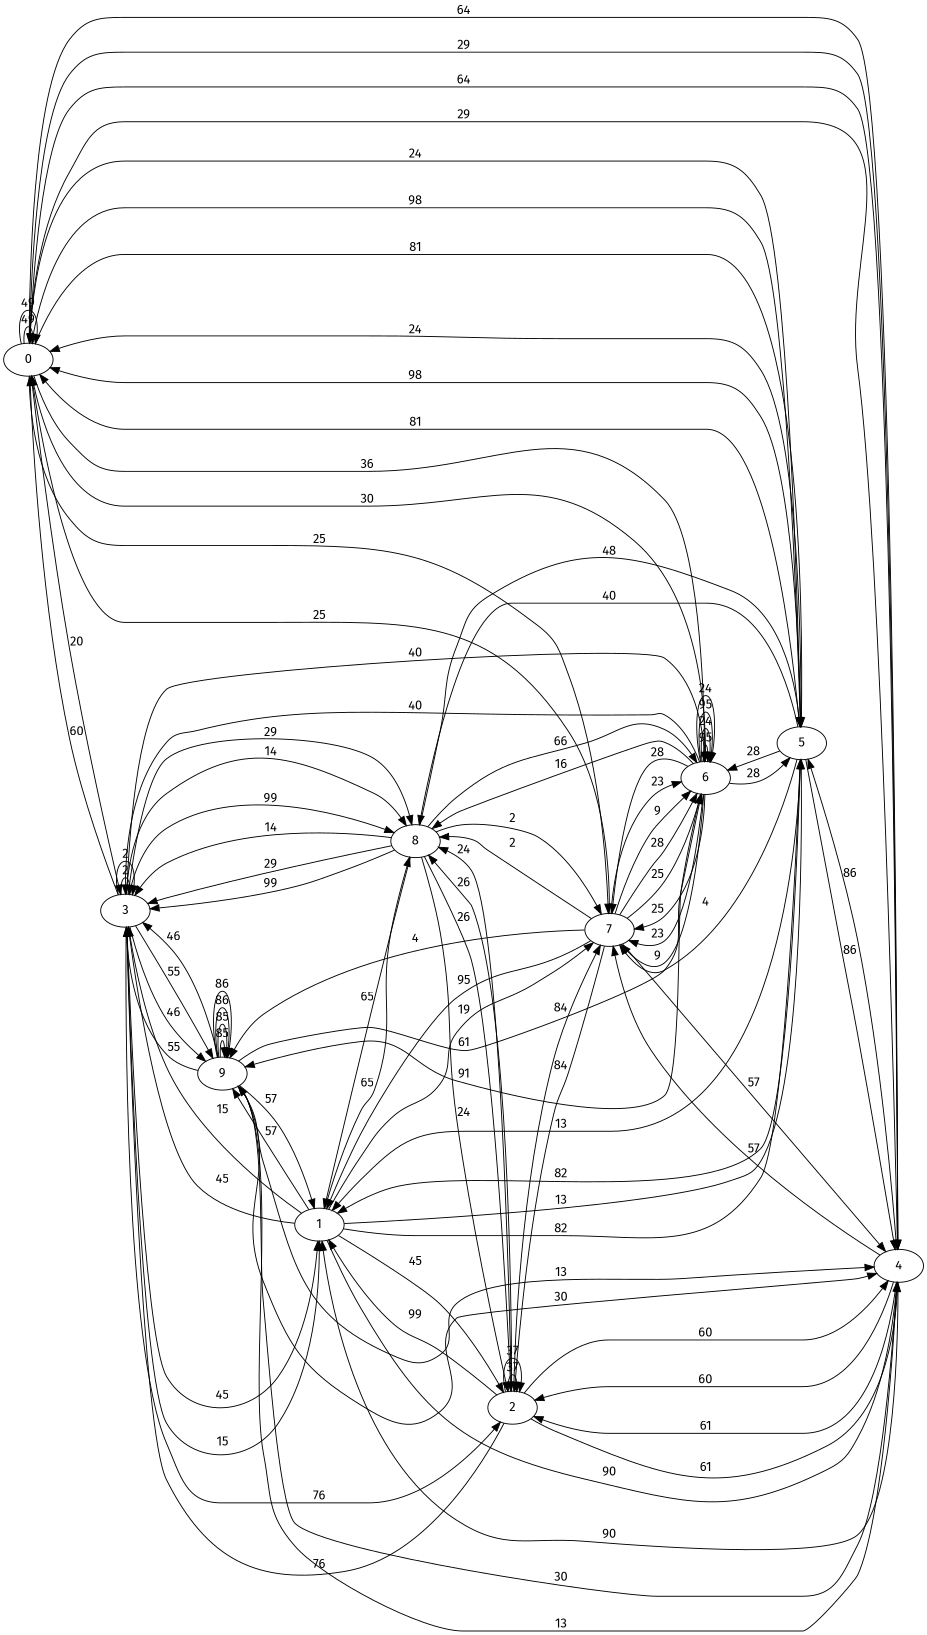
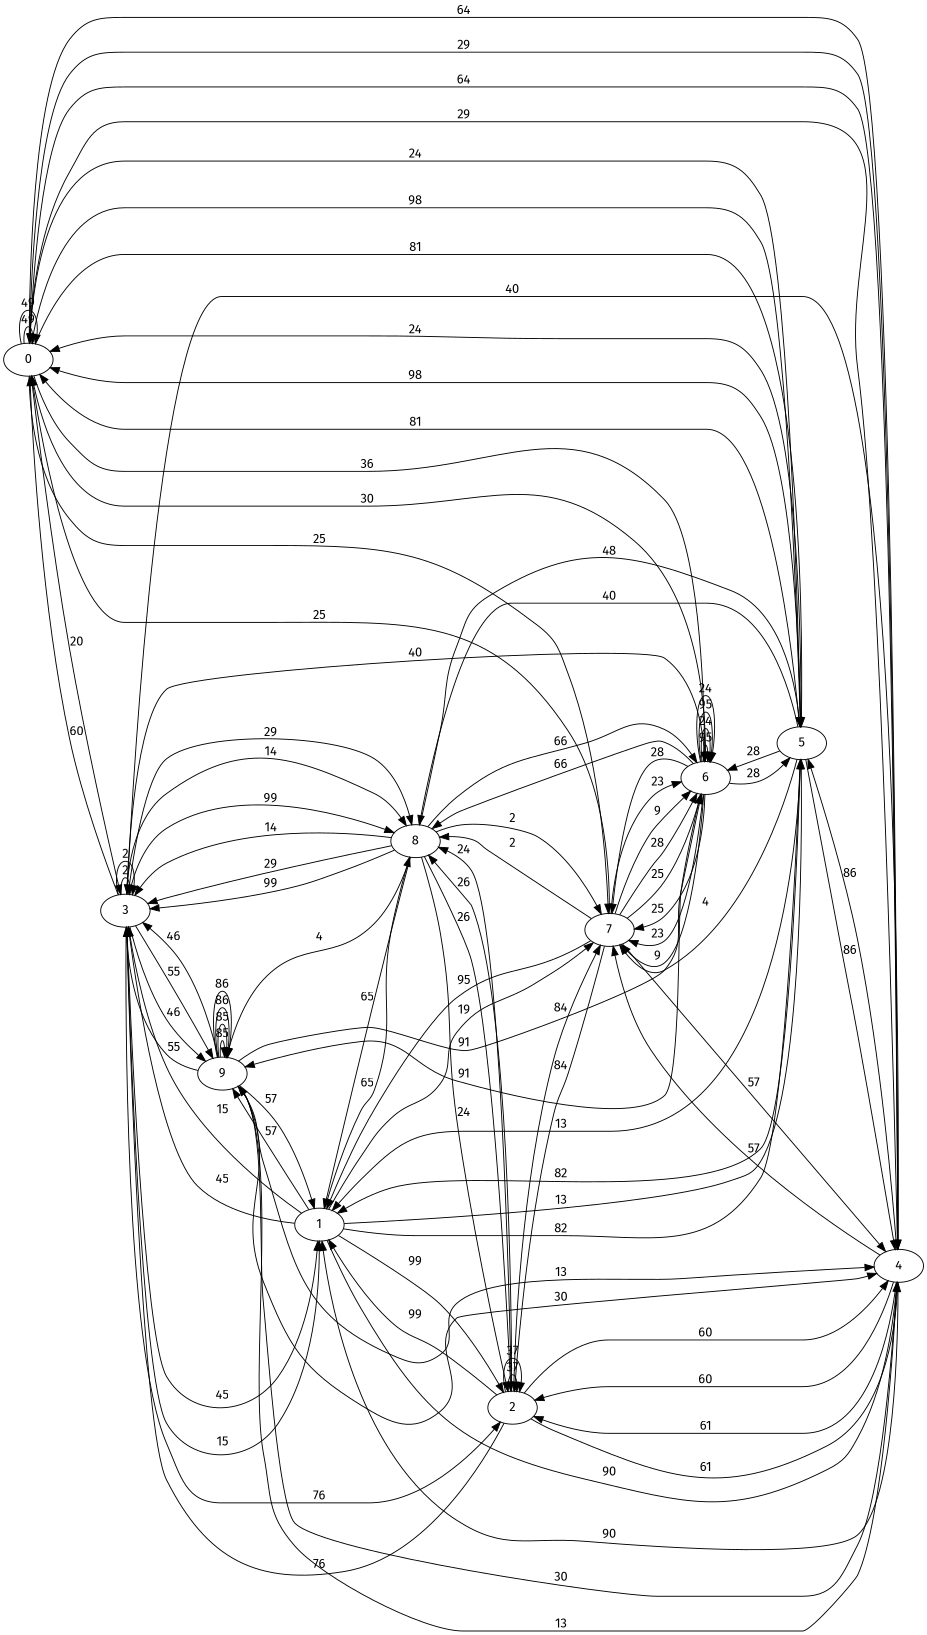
  digraph {
    fontname="Fira Sans"
    rankdir=LR
    node [fontname="Fira Sans"]
    edge [fontname="Fira Sans"]
    0
    3
    4
    5
    6
    7
    1
    2
    8
    9
    0 -> 0 [label=49]
    0 -> 0 [label=49]
    0 -> 3 [label=20]
    0 -> 4 [label=64]
    0 -> 4 [label=29]
    0 -> 5 [label=24]
    0 -> 5 [label=98]
    0 -> 5 [label=81]
    0 -> 6 [label=36]
    0 -> 7 [label=25]
    3 -> 0 [label=60]
    3 -> 3 [label=2]
    3 -> 3 [label=2]
    3 -> 6 [label=40]
    3 -> 1 [label=15]
    3 -> 1 [label=45]
    3 -> 2 [label=76]
    3 -> 8 [label=29]
    3 -> 8 [label=14]
    3 -> 8 [label=99]
    3 -> 9 [label=55]
    3 -> 9 [label=46]
    4 -> 0 [label=64]
    4 -> 0 [label=29]
    4 -> 5 [label=86]
    4 -> 7 [label=57]
    4 -> 1 [label=90]
    4 -> 2 [label=60]
    4 -> 2 [label=61]
    4 -> 9 [label=30]
    4 -> 9 [label=13]
    5 -> 0 [label=24]
    5 -> 0 [label=98]
    5 -> 0 [label=81]
    5 -> 4 [label=86]
    5 -> 6 [label=28]
    5 -> 7 [label=4]
    5 -> 1 [label=13]
    5 -> 1 [label=82]
    5 -> 8 [label=40]
    6 -> 0 [label=30]
-   6 -> 3 [label=40]
+   4 -> 3 [label=40]
    6 -> 5 [label=28]
    6 -> 6 [label=95]
    6 -> 6 [label=24]
    6 -> 6 [label=95]
    6 -> 6 [label=24]
    6 -> 7 [label=25]
    6 -> 7 [label=23]
    6 -> 7 [label=9]
    6 -> 7 [label=28]
-   6 -> 8 [label=16]
+   6 -> 8 [label=66]
    6 -> 9 [label=91]
    7 -> 0 [label=25]
    7 -> 4 [label=57]
    7 -> 6 [label=25]
    7 -> 6 [label=23]
    7 -> 6 [label=9]
    7 -> 6 [label=28]
    7 -> 1 [label=95]
    7 -> 2 [label=84]
    7 -> 8 [label=2]
-   7 -> 9 [label=4]
+   8 -> 9 [label=4]
    1 -> 3 [label=15]
    1 -> 3 [label=45]
    1 -> 4 [label=90]
    1 -> 5 [label=13]
    1 -> 5 [label=82]
    1 -> 7 [label=19]
-   1 -> 2 [label=45]
+   1 -> 2 [label=99]
    1 -> 8 [label=65]
    1 -> 9 [label=57]
    2 -> 3 [label=76]
    2 -> 4 [label=60]
    2 -> 4 [label=61]
    2 -> 7 [label=84]
    2 -> 1 [label=99]
    2 -> 2 [label=37]
    2 -> 2 [label=37]
    2 -> 8 [label=24]
    2 -> 8 [label=26]
    8 -> 3 [label=14]
    8 -> 3 [label=29]
    8 -> 3 [label=99]
    8 -> 5 [label=48]
    8 -> 6 [label=66]
    8 -> 7 [label=2]
    8 -> 1 [label=65]
    8 -> 2 [label=24]
    8 -> 2 [label=26]
    9 -> 3 [label=55]
    9 -> 3 [label=46]
    9 -> 4 [label=30]
    9 -> 4 [label=13]
-   9 -> 6 [label=61]
+   9 -> 6 [label=91]
    9 -> 1 [label=57]
    9 -> 9 [label=85]
    9 -> 9 [label=85]
    9 -> 9 [label=86]
    9 -> 9 [label=86]
  }
